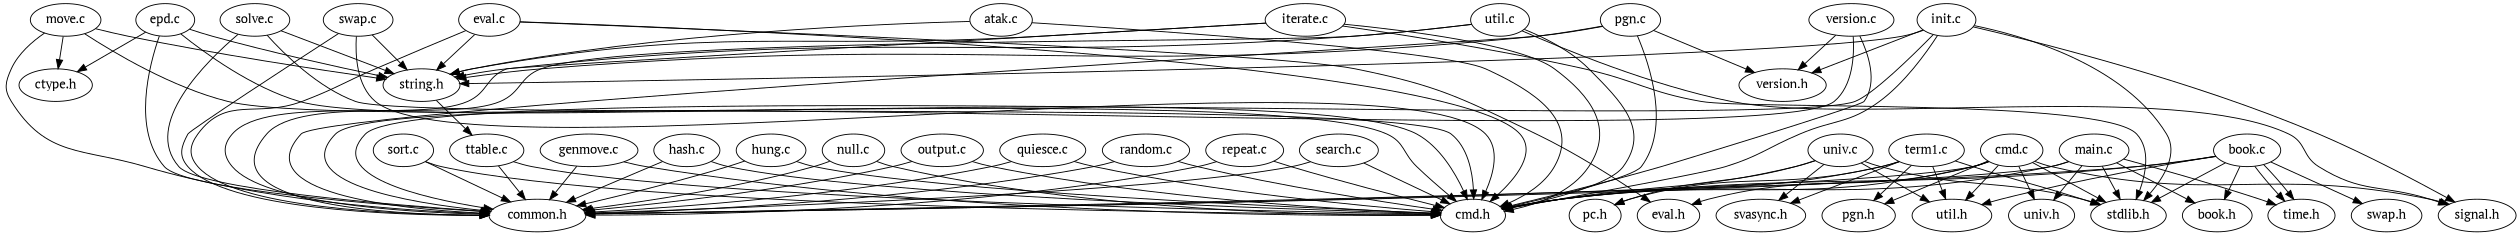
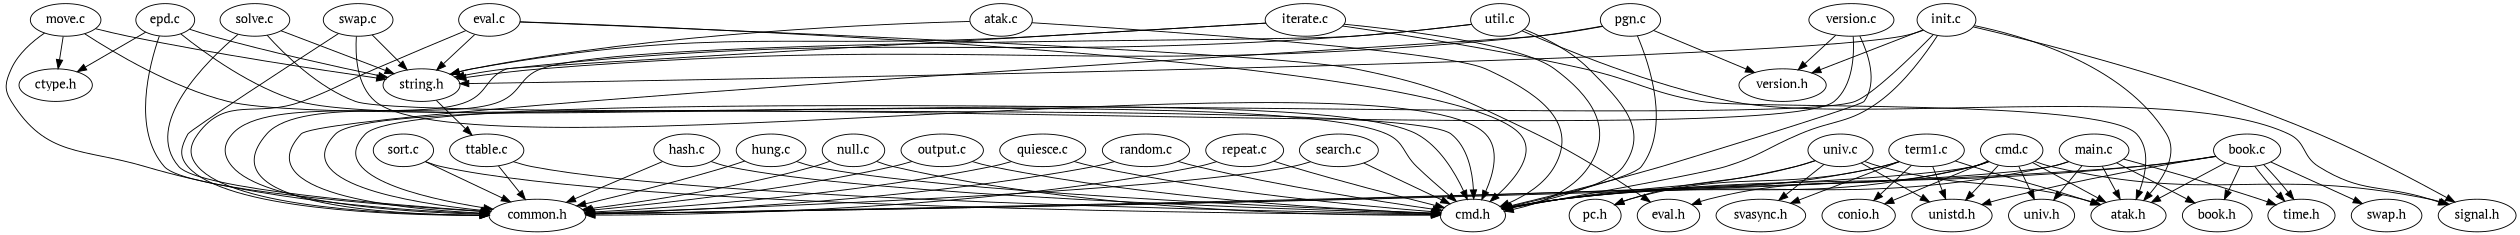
  digraph {
    fontname="PT Serif"
    node [fontname="PT Serif"]
    edge [fontname="PT Serif"]
    n1 [label="cmd.h"]
    "atak.c"
    "string.h"
    "ttable.c"
    "book.c"
    "common.h"
-   "stdlib.h"
+   "stdlib.h" [label="atak.h"]
    n8 [label="swap.h"]
    "time.h"
    "book.h"
-   "unistd.h" [label="util.h"]
+   "unistd.h"
    "cmd.c"
    "signal.h"
    "eval.h"
    "univ.h"
-   "conio.h" [label="pgn.h"]
+   "conio.h"
    "epd.c"
    "ctype.h"
    "eval.c"
-   "genmove.c"
    "hash.c"
    "hung.c"
    "init.c"
    "version.h"
    "iterate.c"
    "main.c"
    "move.c"
    "null.c"
    "output.c"
    "pgn.c"
    "quiesce.c"
    "random.c"
    "repeat.c"
    "search.c"
    "solve.c"
    "sort.c"
    "swap.c"
    "term1.c"
    "pc.h"
    "svasync.h"
    "univ.c"
    "util.c"
    "version.c"
    "atak.c" -> n1
    "atak.c" -> "string.h"
    "string.h" -> "ttable.c"
    "ttable.c" -> n1
    "ttable.c" -> "common.h"
    "book.c" -> n1
    "book.c" -> "common.h"
    "book.c" -> "stdlib.h"
    "book.c" -> n8
    "book.c" -> "time.h"
    "book.c" -> "time.h"
    "book.c" -> "book.h"
    "book.c" -> "unistd.h"
    "cmd.c" -> n1
    "cmd.c" -> "common.h"
    "cmd.c" -> "stdlib.h"
    "cmd.c" -> "unistd.h"
    "cmd.c" -> "signal.h"
    "cmd.c" -> "eval.h"
    "cmd.c" -> "univ.h"
    "cmd.c" -> "conio.h"
    "epd.c" -> n1
    "epd.c" -> "string.h"
    "epd.c" -> "common.h"
    "epd.c" -> "ctype.h"
    "eval.c" -> n1
    "eval.c" -> "string.h"
    "eval.c" -> "common.h"
    "eval.c" -> "eval.h"
-   "genmove.c" -> n1
-   "genmove.c" -> "common.h"
    "hash.c" -> n1
    "hash.c" -> "common.h"
    "hung.c" -> n1
    "hung.c" -> "common.h"
    "init.c" -> n1
    "init.c" -> "string.h"
    "init.c" -> "common.h"
    "init.c" -> "stdlib.h"
    "init.c" -> "signal.h"
    "init.c" -> "version.h"
    "iterate.c" -> n1
    "iterate.c" -> "string.h"
    "iterate.c" -> "common.h"
    "iterate.c" -> "stdlib.h"
    "main.c" -> n1
    "main.c" -> "common.h"
    "main.c" -> "stdlib.h"
    "main.c" -> "time.h"
    "main.c" -> "book.h"
    "main.c" -> "univ.h"
    "move.c" -> n1
    "move.c" -> "string.h"
    "move.c" -> "common.h"
    "move.c" -> "ctype.h"
    "null.c" -> n1
    "null.c" -> "common.h"
    "output.c" -> n1
    "output.c" -> "common.h"
    "pgn.c" -> n1
    "pgn.c" -> "string.h"
    "pgn.c" -> "common.h"
    "pgn.c" -> "version.h"
    "quiesce.c" -> n1
    "quiesce.c" -> "common.h"
    "random.c" -> n1
    "random.c" -> "common.h"
    "repeat.c" -> n1
    "repeat.c" -> "common.h"
    "search.c" -> n1
    "search.c" -> "common.h"
    "solve.c" -> n1
    "solve.c" -> "string.h"
    "solve.c" -> "common.h"
    "sort.c" -> n1
    "sort.c" -> "common.h"
    "swap.c" -> n1
    "swap.c" -> "string.h"
    "swap.c" -> "common.h"
    "term1.c" -> n1
    "term1.c" -> "stdlib.h"
    "term1.c" -> "unistd.h"
    "term1.c" -> "conio.h"
    "term1.c" -> "pc.h"
    "term1.c" -> "svasync.h"
    "univ.c" -> n1
    "univ.c" -> "stdlib.h"
    "univ.c" -> "unistd.h"
    "univ.c" -> "pc.h"
    "univ.c" -> "svasync.h"
    "util.c" -> n1
    "util.c" -> "string.h"
    "util.c" -> "common.h"
    "util.c" -> "signal.h"
    "version.c" -> n1
    "version.c" -> "common.h"
    "version.c" -> "version.h"
  }
